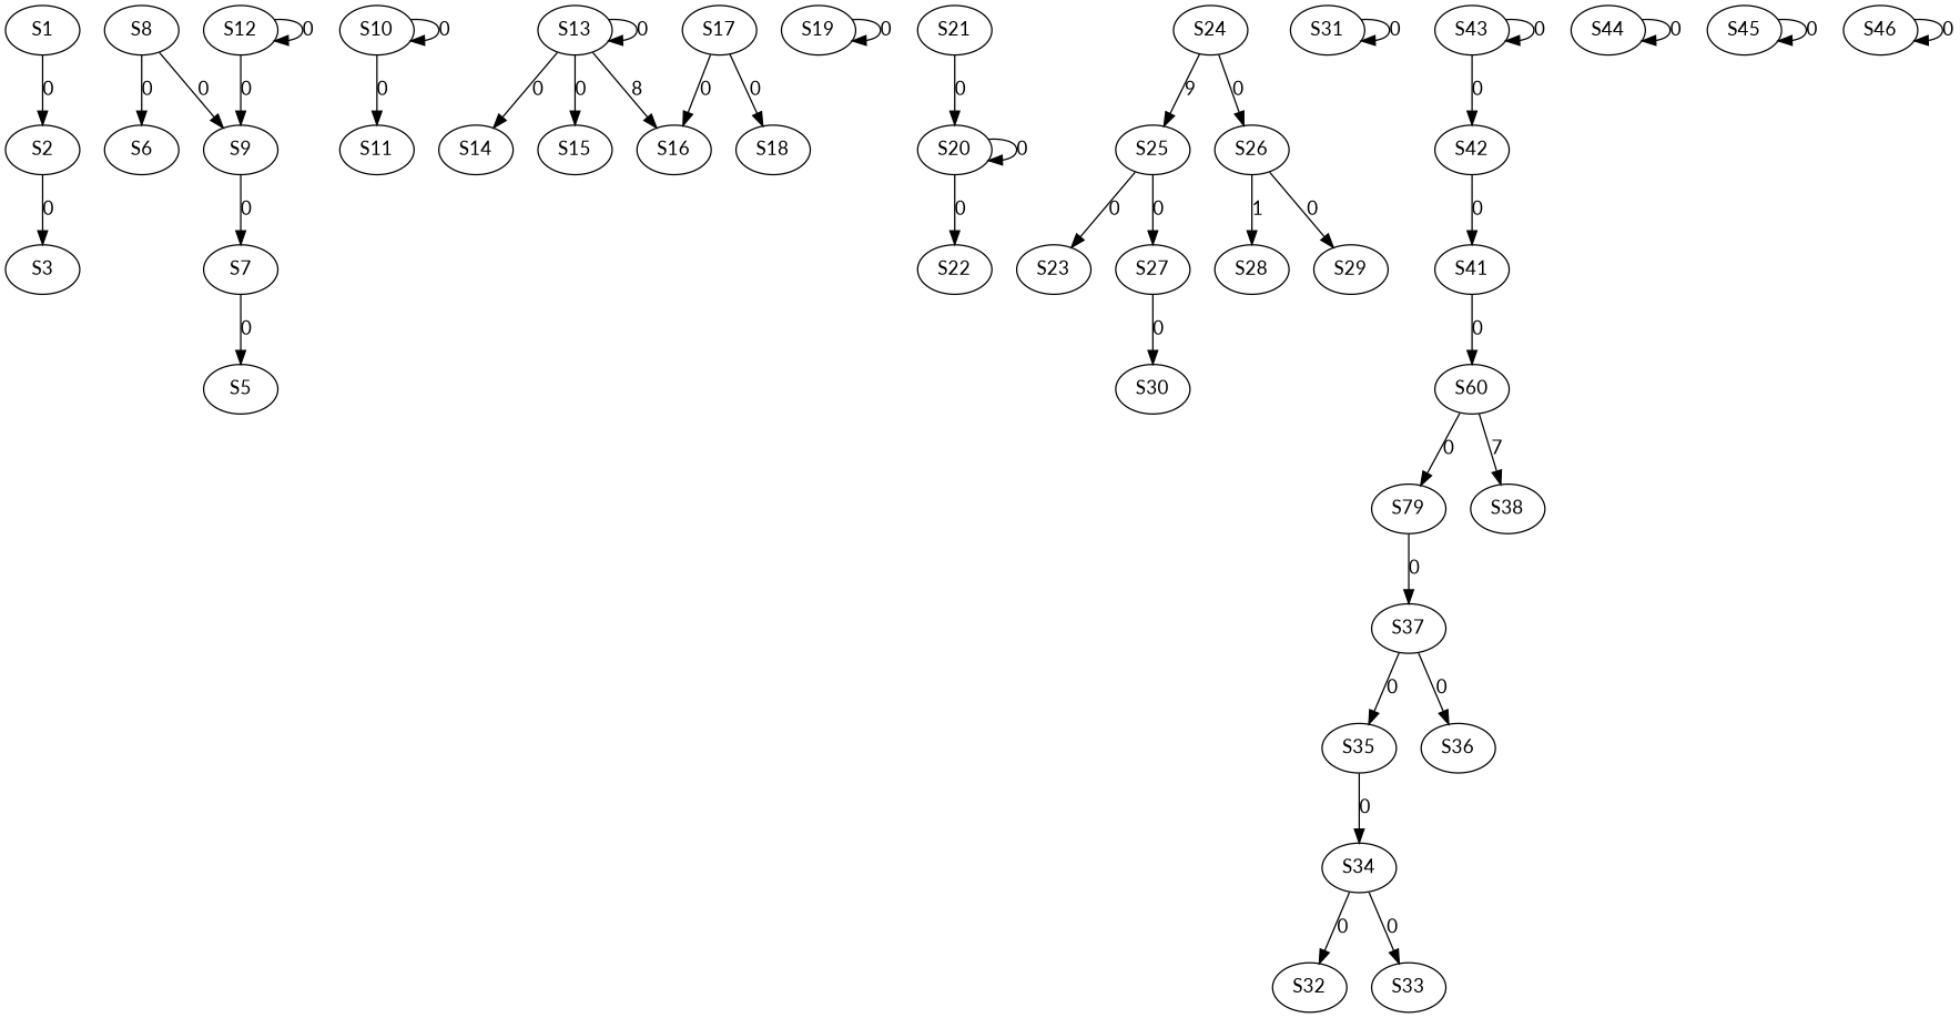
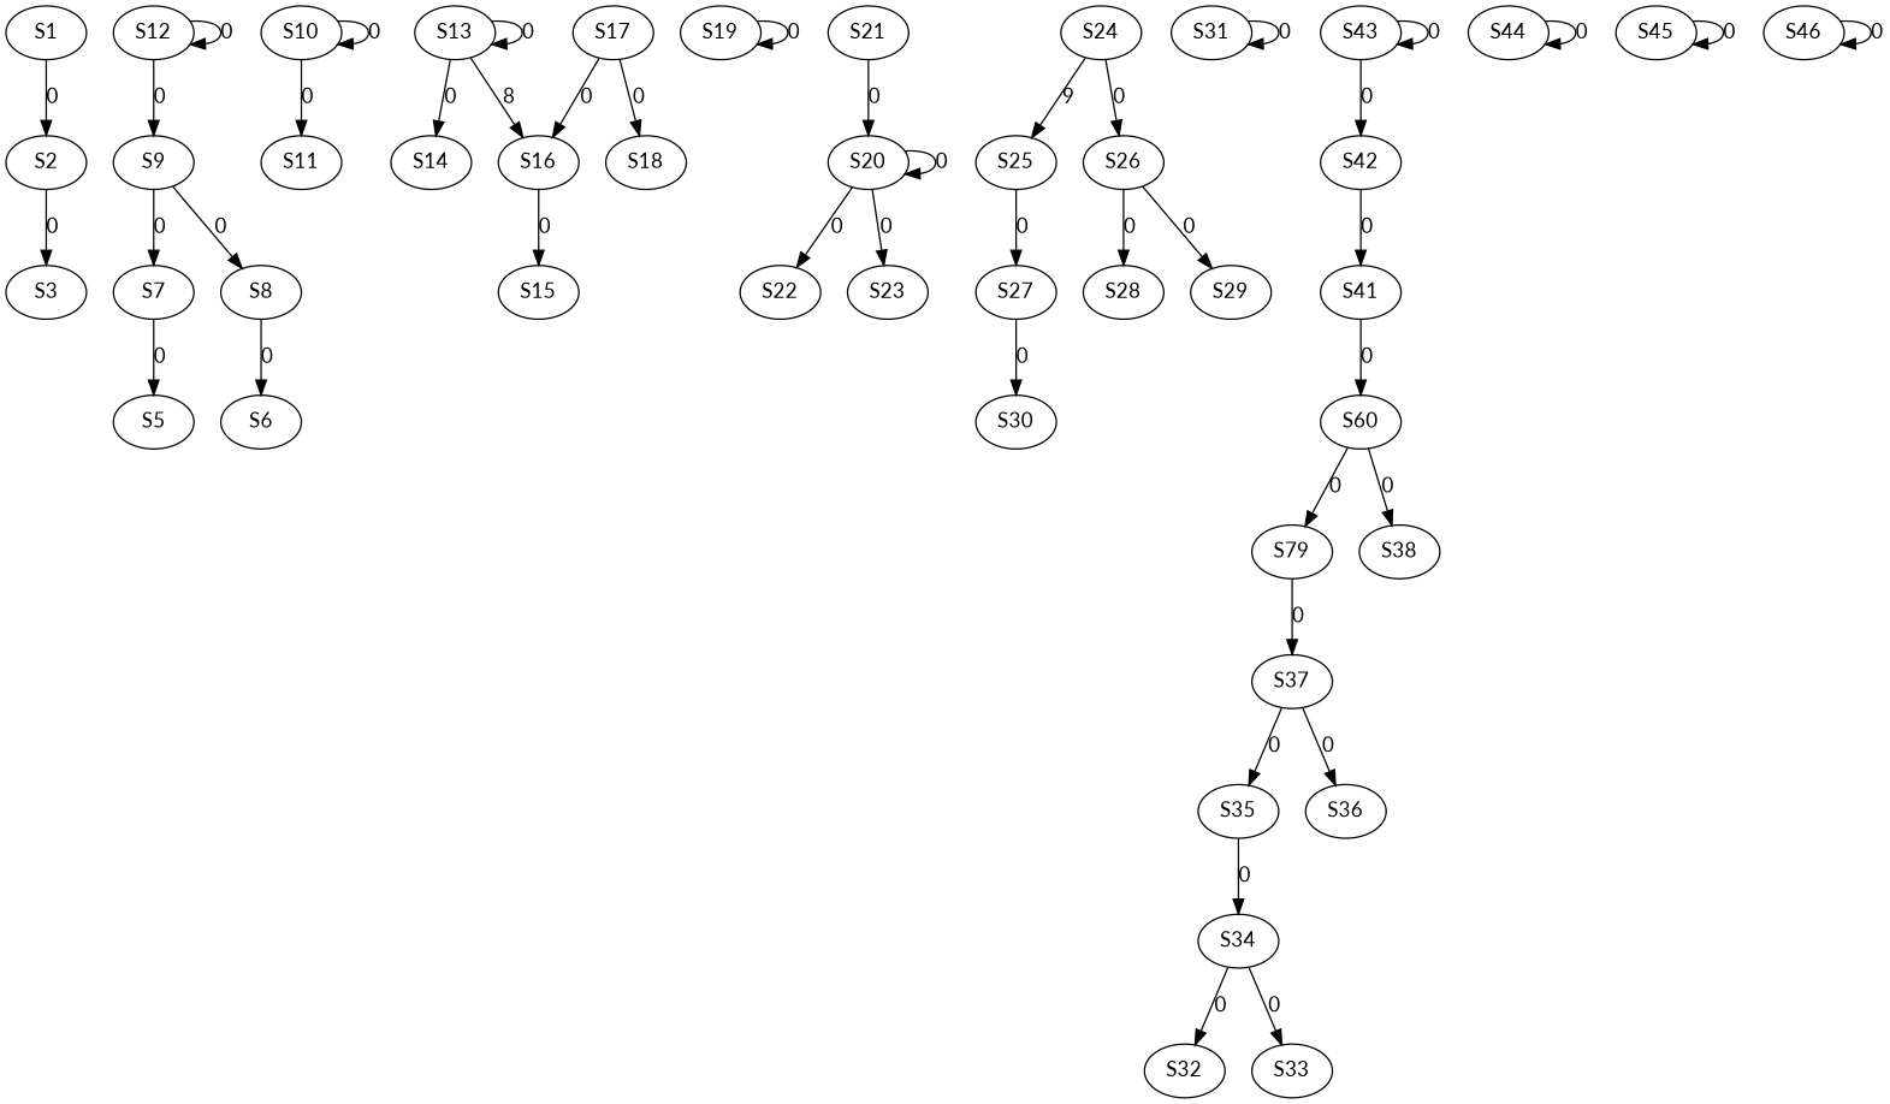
  strict digraph {
    fontname=Lato
    node [fontname=Lato]
    edge [fontname=Lato]
    S1
    S2
    S3
    S7
    S5
    S8
    S6
    S9
    S10
    S11
    S12
    S13
    S14
    S15
    S16
    S17
    S18
    S19
    S20
    S22
    S23
    S21
    S24
    S25
    S26
    S27
    S28
    S29
    S30
    S31
    S34
    S32
    S33
    S35
    S37
    S36
    n37 [label=S79]
    n38 [label=S60]
    S38
    S41
    S42
    S43
    S44
    S45
    S46
    S1 -> S2 [label=0]
    S2 -> S3 [label=0]
    S7 -> S5 [label=0]
    S8 -> S6 [label=0]
    S9 -> S7 [label=0]
-   S8 -> S9 [label=0]
+   S9 -> S8 [label=0]
    S10 -> S10 [label=0]
    S10 -> S11 [label=0]
    S12 -> S9 [label=0]
    S12 -> S12 [label=0]
    S13 -> S13 [label=0]
    S13 -> S14 [label=0]
-   S13 -> S15 [label=0]
+   S16 -> S15 [label=0]
    S13 -> S16 [label=8]
    S17 -> S16 [label=0]
    S17 -> S18 [label=0]
    S19 -> S19 [label=0]
    S20 -> S20 [label=0]
    S20 -> S22 [label=0]
-   S25 -> S23 [label=0]
+   S20 -> S23 [label=0]
    S21 -> S20 [label=0]
    S24 -> S25 [label=9]
    S24 -> S26 [label=0]
    S25 -> S27 [label=0]
-   S26 -> S28 [label=1]
+   S26 -> S28 [label=0]
    S26 -> S29 [label=0]
    S27 -> S30 [label=0]
    S31 -> S31 [label=0]
    S34 -> S32 [label=0]
    S34 -> S33 [label=0]
    S35 -> S34 [label=0]
    S37 -> S35 [label=0]
    S37 -> S36 [label=0]
    n37 -> S37 [label=0]
    n38 -> n37 [label=0]
-   n38 -> S38 [label=7]
+   n38 -> S38 [label=0]
    S41 -> n38 [label=0]
    S42 -> S41 [label=0]
    S43 -> S42 [label=0]
    S43 -> S43 [label=0]
    S44 -> S44 [label=0]
    S45 -> S45 [label=0]
    S46 -> S46 [label=0]
  }
